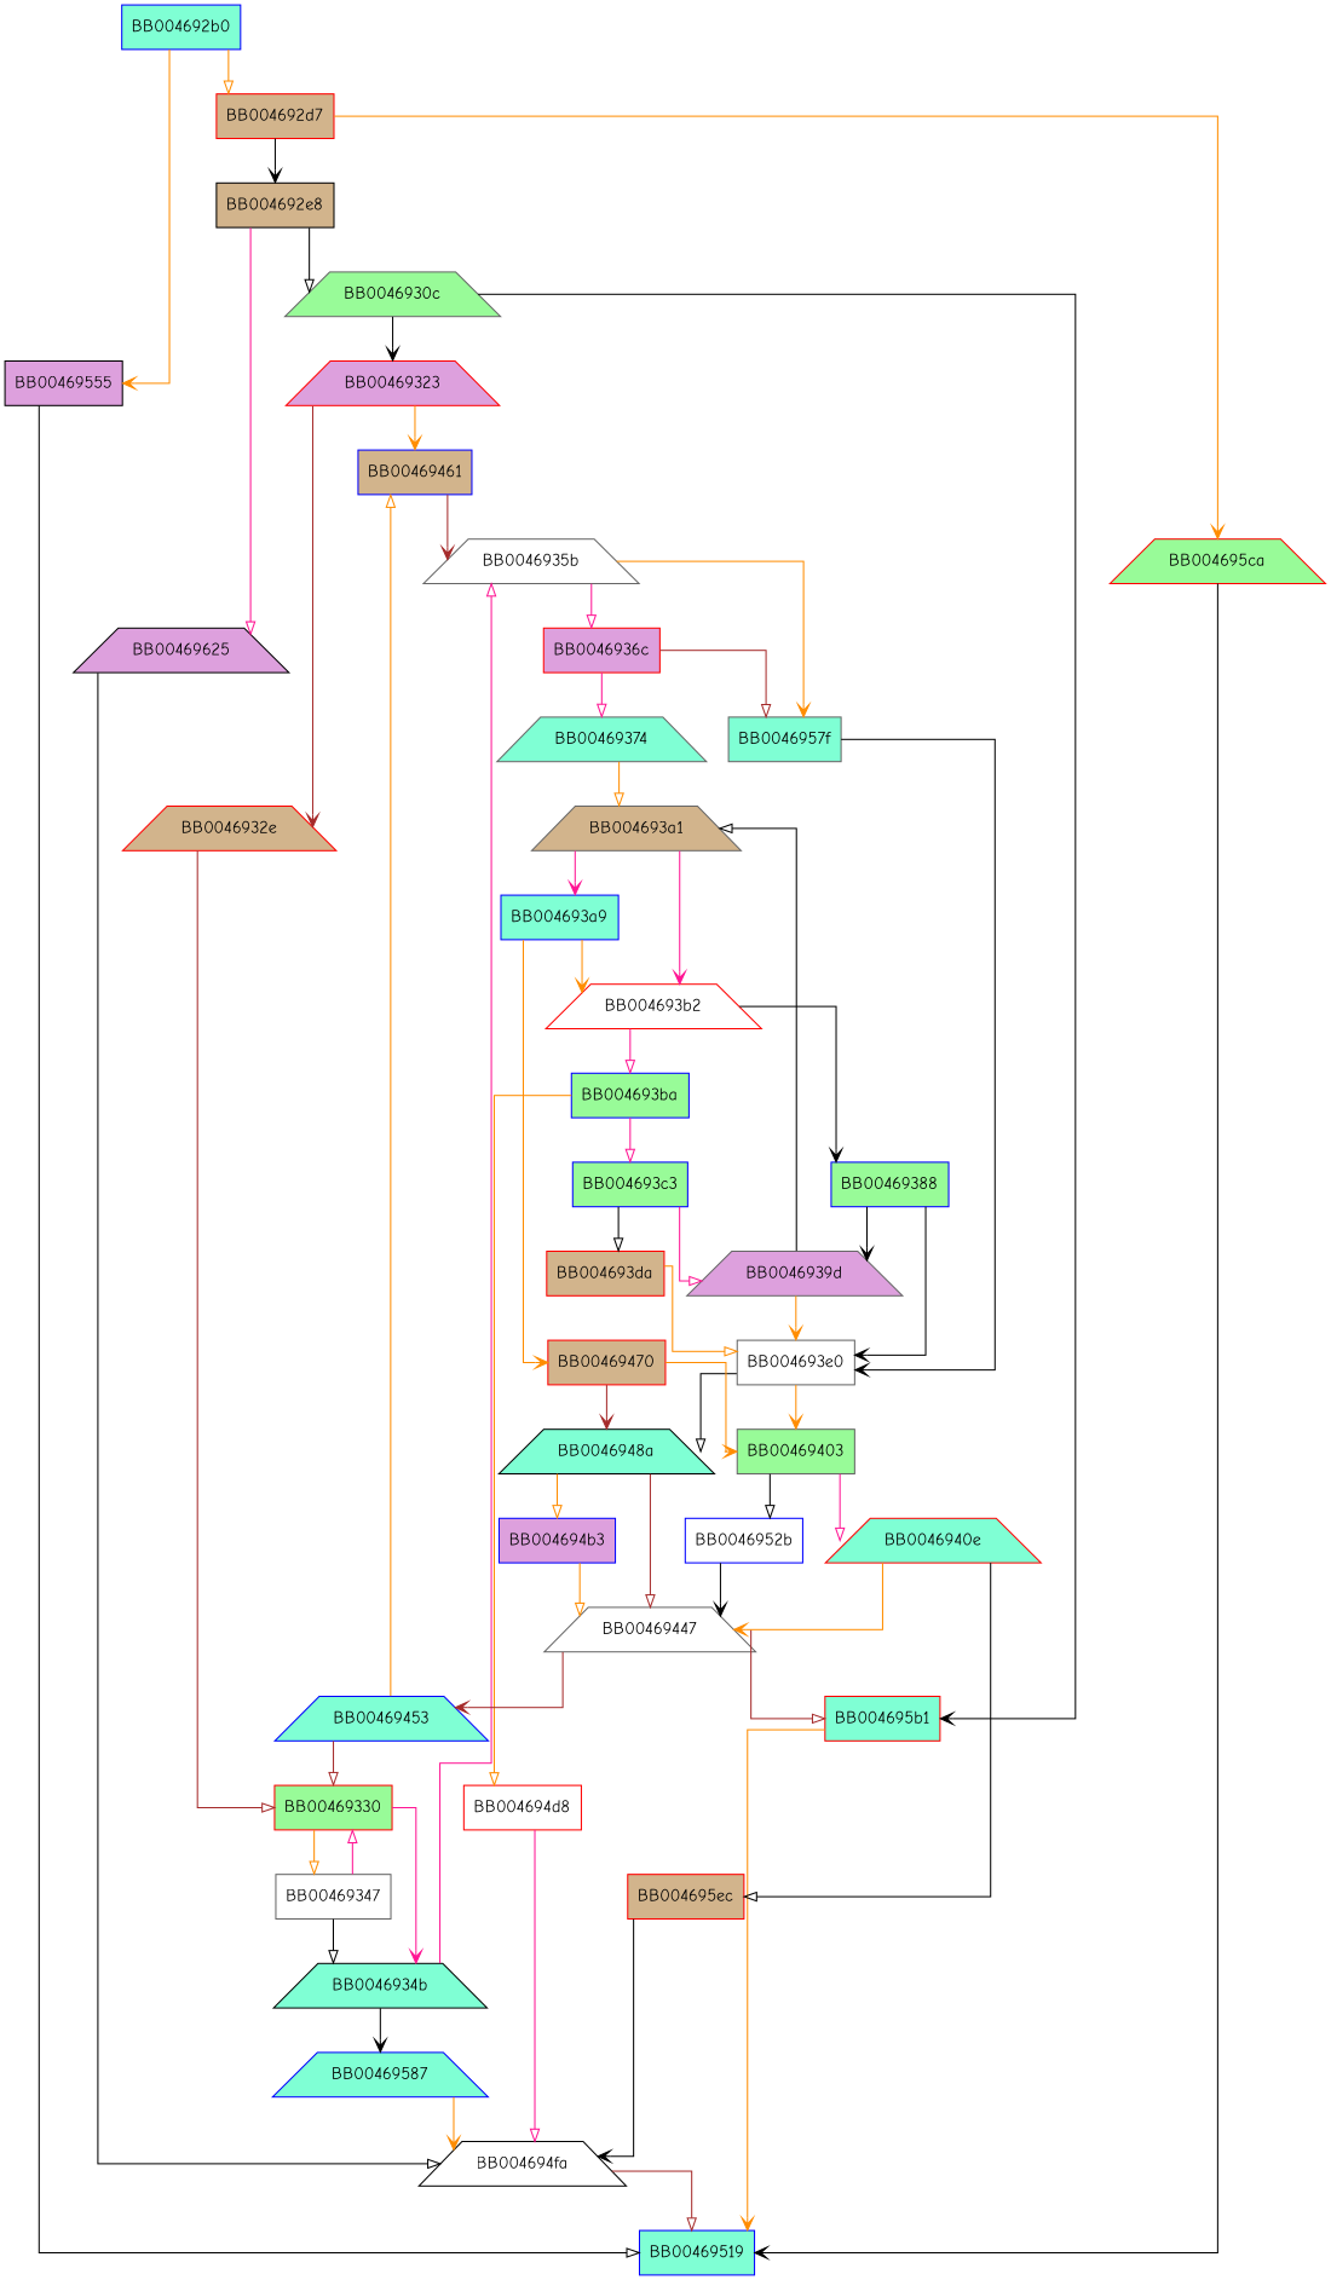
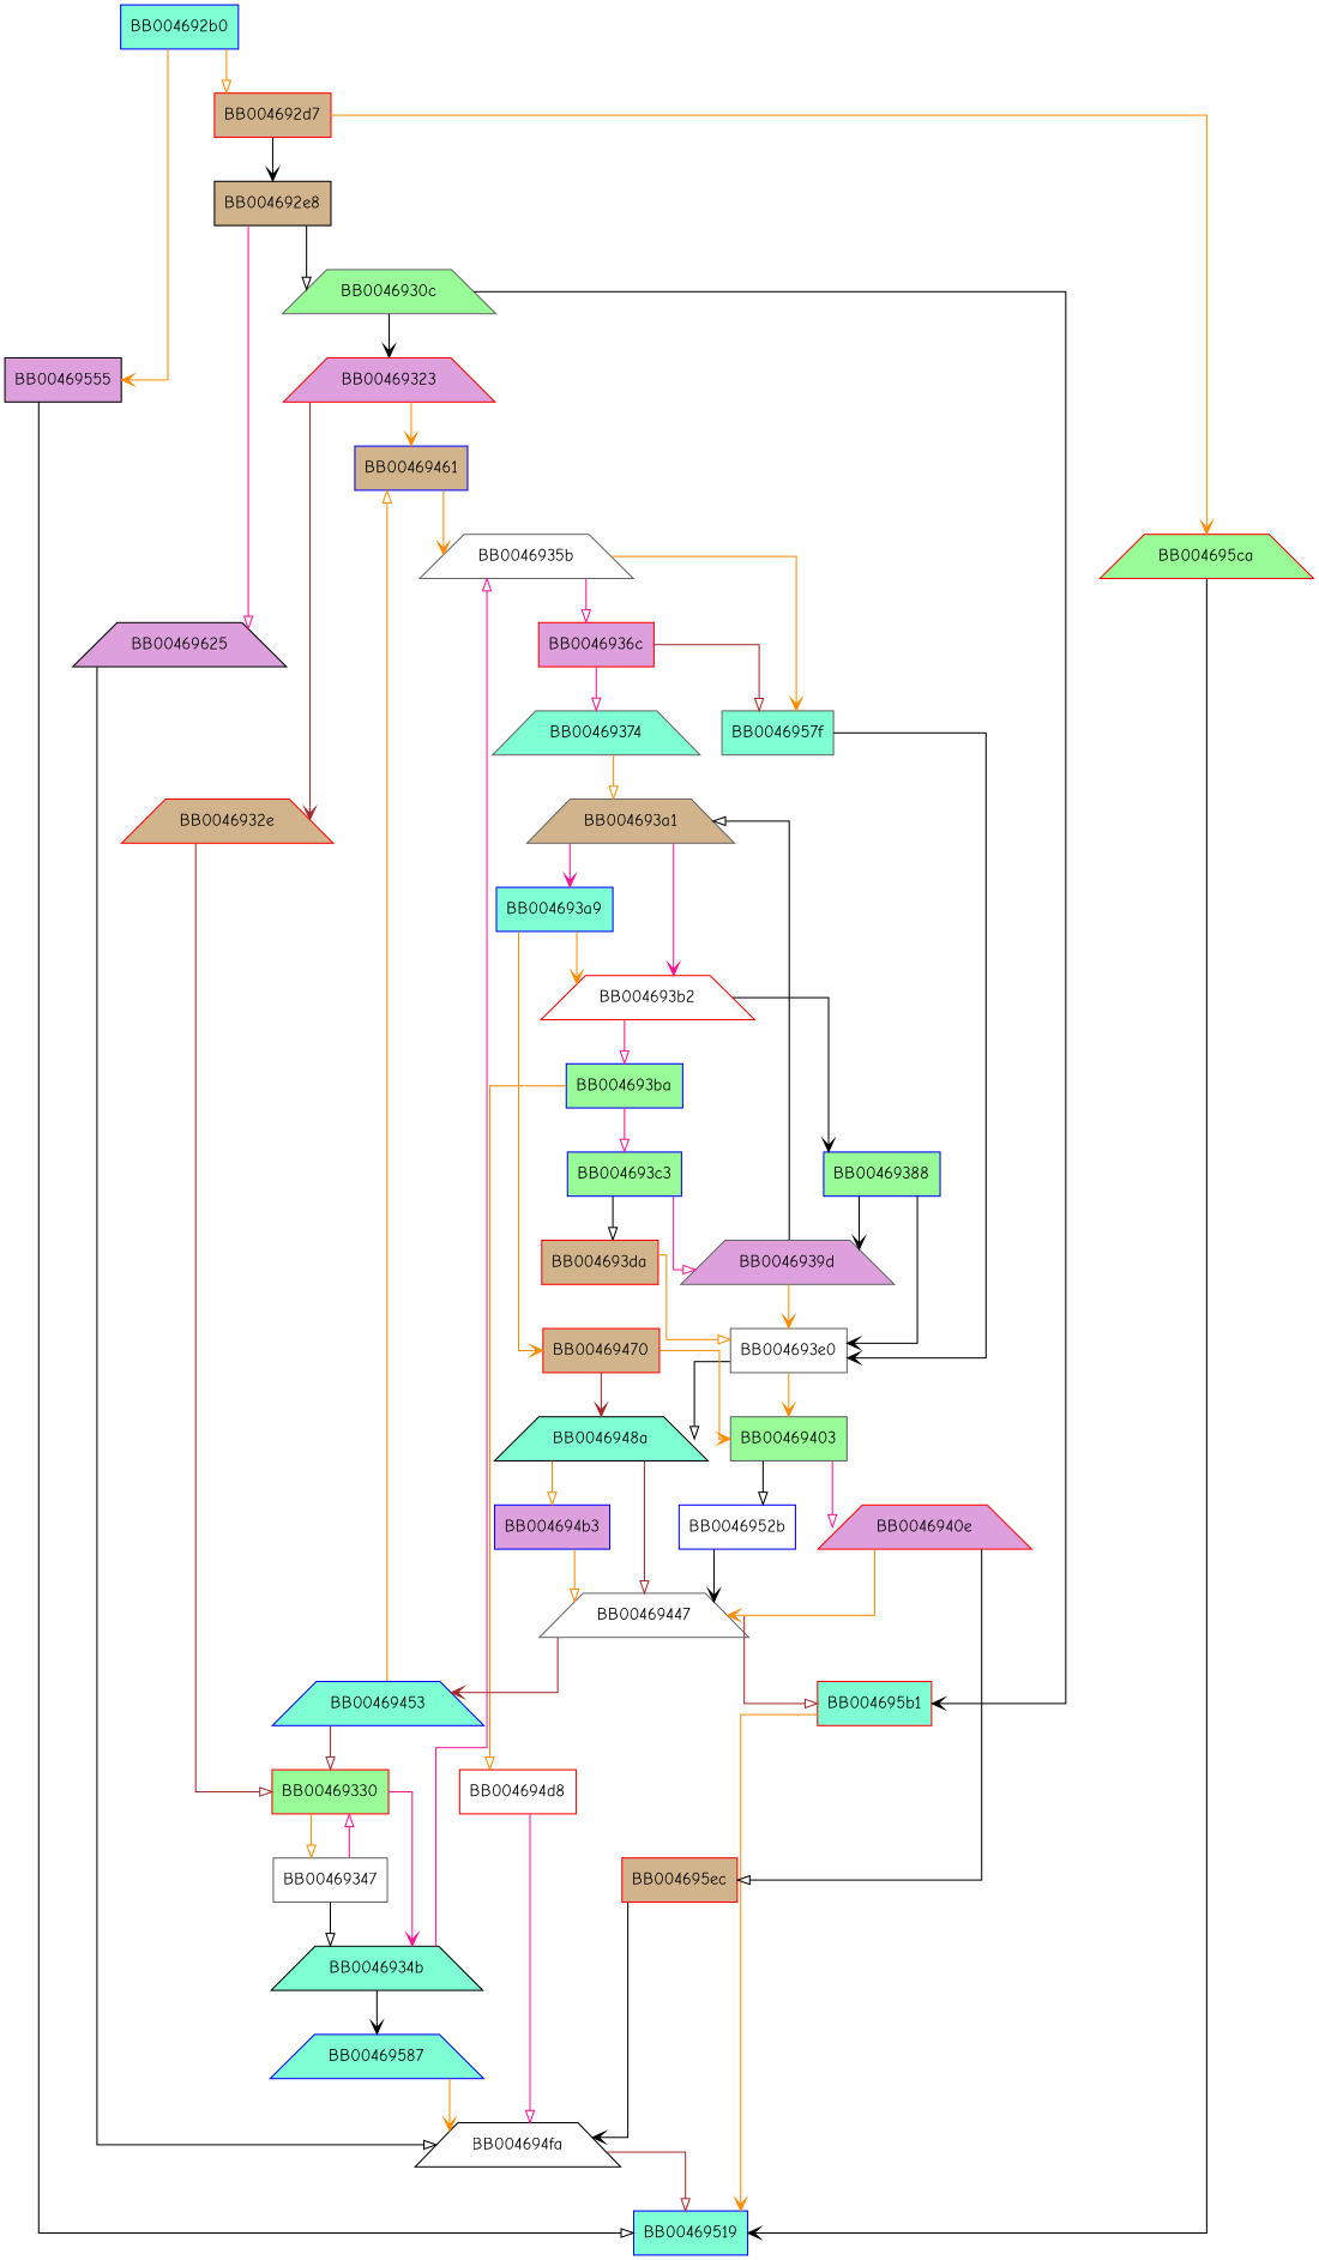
  digraph {
    fontname="Comic Neue"
    splines=ortho
    node [color=red fillcolor=aquamarine fontname="Comic Neue" shape=box style=filled]
    edge [arrowhead=onormal color=darkorange fontname="Comic Neue"]
    BB004692b0 [color=blue]
    BB00469555 [color=black fillcolor=plum]
    BB004692d7 [fillcolor=tan]
    BB00469519 [color=blue]
    BB004695ca [fillcolor=palegreen shape=trapezium]
    BB004692e8 [color=black fillcolor=tan]
    BB00469625 [color=black fillcolor=plum shape=trapezium]
    BB0046930c [color=gray40 fillcolor=palegreen shape=trapezium]
    BB004694fa [color=black fillcolor=white shape=trapezium]
    BB004695b1
    BB00469323 [fillcolor=plum shape=trapezium]
    BB00469461 [color=blue fillcolor=tan]
    BB0046932e [fillcolor=tan shape=trapezium]
    BB0046935b [color=gray40 fillcolor=white shape=trapezium]
    BB00469330 [fillcolor=palegreen]
    BB0046957f [color=gray40]
    BB0046936c [fillcolor=plum]
    BB0046934b [color=black shape=trapezium]
    BB00469347 [color=gray40 fillcolor=white]
    BB00469587 [color=blue shape=trapezium]
    BB004693e0 [color=gray40 fillcolor=white]
    BB00469374 [color=gray40 shape=trapezium]
    BB0046948a [color=black shape=trapezium]
    BB00469403 [color=gray40 fillcolor=palegreen]
    BB004693a1 [color=gray40 fillcolor=tan shape=trapezium]
    BB004693b2 [fillcolor=white shape=trapezium]
    BB004693a9 [color=blue]
    BB00469388 [color=blue fillcolor=palegreen]
    BB004693ba [color=blue fillcolor=palegreen]
    BB00469470 [fillcolor=tan]
    BB0046939d [color=gray40 fillcolor=plum shape=trapezium]
    BB00469447 [color=gray40 fillcolor=white shape=trapezium]
    BB004694b3 [color=blue fillcolor=plum]
    BB0046952b [color=blue fillcolor=white]
-   BB0046940e [shape=trapezium]
+   BB0046940e [fillcolor=plum shape=trapezium]
    BB004694d8 [fillcolor=white]
    BB004693c3 [color=blue fillcolor=palegreen]
    BB004693da [fillcolor=tan]
    BB00469453 [color=blue shape=trapezium]
    BB004695ec [fillcolor=tan]
    BB004692b0 -> BB00469555 [arrowhead=vee]
    BB004692b0 -> BB004692d7
    BB00469555 -> BB00469519 [color=black]
    BB004692d7 -> BB004695ca [arrowhead=vee]
    BB004692d7 -> BB004692e8 [arrowhead=vee color=black]
    BB004695ca -> BB00469519 [arrowhead=vee color=black]
    BB004692e8 -> BB00469625 [color=deeppink]
    BB004692e8 -> BB0046930c [color=black]
    BB00469625 -> BB004694fa [color=black]
    BB0046930c -> BB004695b1 [arrowhead=vee color=black]
    BB0046930c -> BB00469323 [arrowhead=vee color=black]
    BB004694fa -> BB00469519 [color=brown]
    BB004695b1 -> BB00469519 [arrowhead=vee]
    BB00469323 -> BB00469461 [arrowhead=vee]
    BB00469323 -> BB0046932e [arrowhead=vee color=brown]
-   BB00469461 -> BB0046935b [arrowhead=vee color=brown]
+   BB00469461 -> BB0046935b [arrowhead=vee]
    BB0046932e -> BB00469330 [color=brown]
    BB0046935b -> BB0046957f [arrowhead=vee]
    BB0046935b -> BB0046936c [color=deeppink]
    BB00469330 -> BB0046934b [arrowhead=vee color=deeppink]
    BB00469330 -> BB00469347
    BB0046957f -> BB004693e0 [arrowhead=vee color=black]
    BB0046936c -> BB0046957f [color=brown]
    BB0046936c -> BB00469374 [color=deeppink]
    BB0046934b -> BB0046935b [color=deeppink]
    BB0046934b -> BB00469587 [arrowhead=vee color=black]
    BB00469347 -> BB00469330 [color=deeppink]
    BB00469347 -> BB0046934b [color=black]
    BB00469587 -> BB004694fa [arrowhead=vee]
    BB004693e0 -> BB0046948a [color=black]
    BB004693e0 -> BB00469403 [arrowhead=vee]
    BB00469374 -> BB004693a1
    BB0046948a -> BB00469447 [color=brown]
    BB0046948a -> BB004694b3
    BB00469403 -> BB0046952b [color=black]
    BB00469403 -> BB0046940e [color=deeppink]
    BB004693a1 -> BB004693b2 [arrowhead=vee color=deeppink]
    BB004693a1 -> BB004693a9 [arrowhead=vee color=deeppink]
    BB004693b2 -> BB00469388 [arrowhead=vee color=black]
    BB004693b2 -> BB004693ba [color=deeppink]
    BB004693a9 -> BB004693b2 [arrowhead=vee]
    BB004693a9 -> BB00469470 [arrowhead=vee]
    BB00469388 -> BB004693e0 [arrowhead=vee color=black]
    BB00469388 -> BB0046939d [arrowhead=vee color=black]
    BB004693ba -> BB004694d8
    BB004693ba -> BB004693c3 [color=deeppink]
    BB00469470 -> BB0046948a [arrowhead=vee color=brown]
    BB00469470 -> BB00469403 [arrowhead=vee]
    BB0046939d -> BB004693e0 [arrowhead=vee]
    BB0046939d -> BB004693a1 [color=black]
    BB00469447 -> BB004695b1 [color=brown]
    BB00469447 -> BB00469453 [arrowhead=vee color=brown]
    BB004694b3 -> BB00469447
    BB0046952b -> BB00469447 [arrowhead=vee color=black]
    BB0046940e -> BB00469447 [arrowhead=vee]
    BB0046940e -> BB004695ec [color=black]
    BB004694d8 -> BB004694fa [color=deeppink]
    BB004693c3 -> BB0046939d [color=deeppink]
    BB004693c3 -> BB004693da [color=black]
    BB004693da -> BB004693e0
    BB00469453 -> BB00469461
    BB00469453 -> BB00469330 [color=brown]
    BB004695ec -> BB004694fa [arrowhead=vee color=black]
  }
